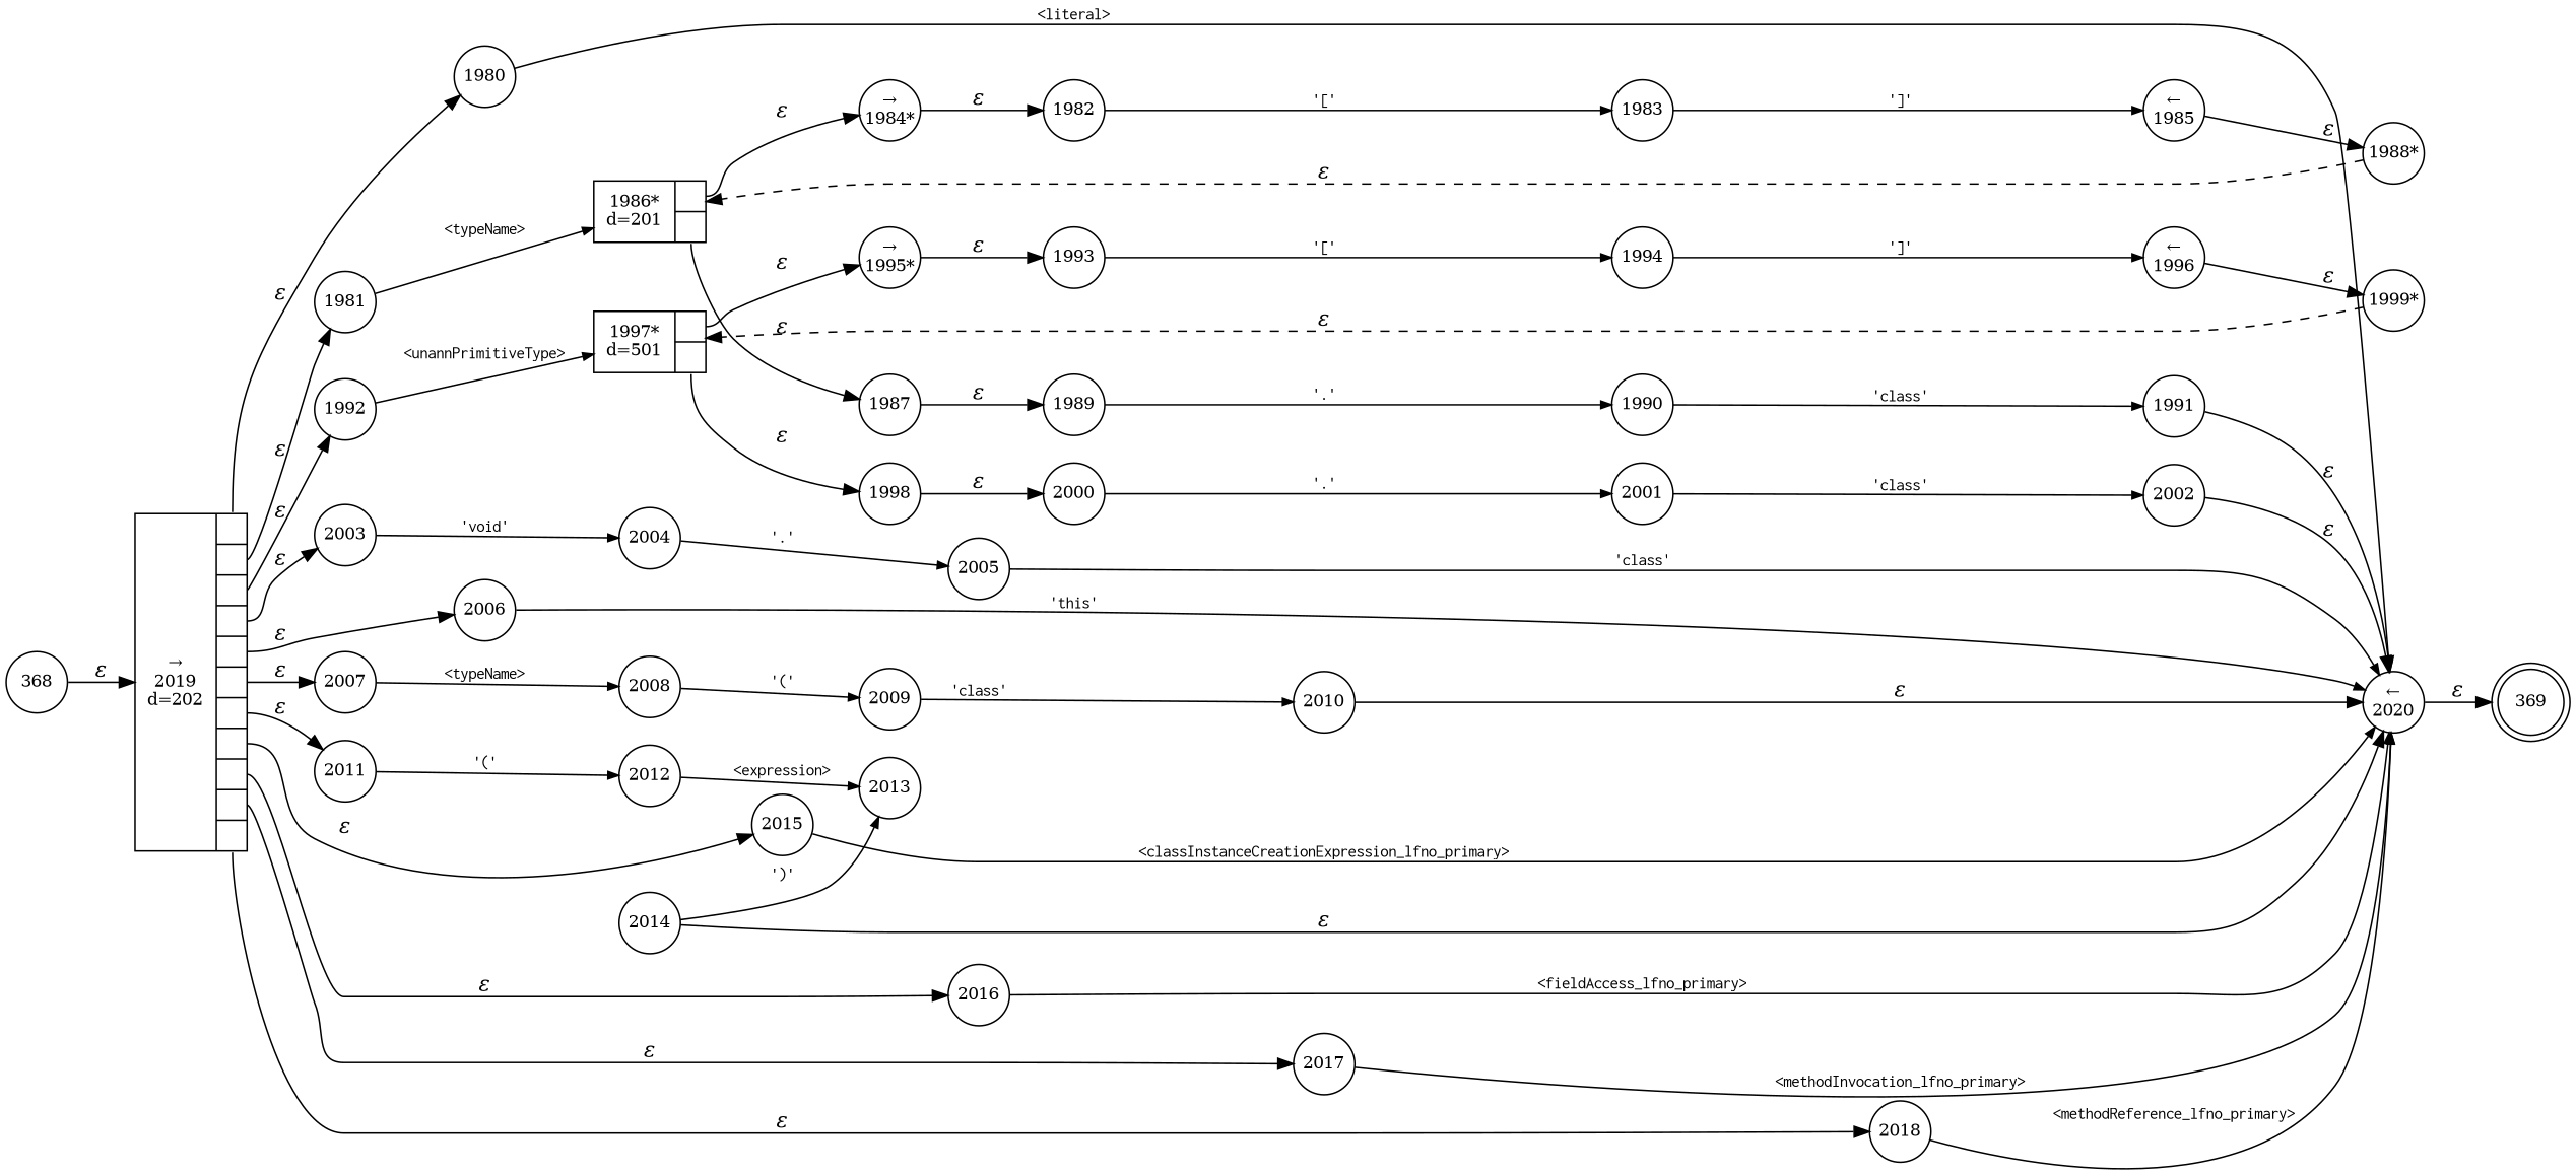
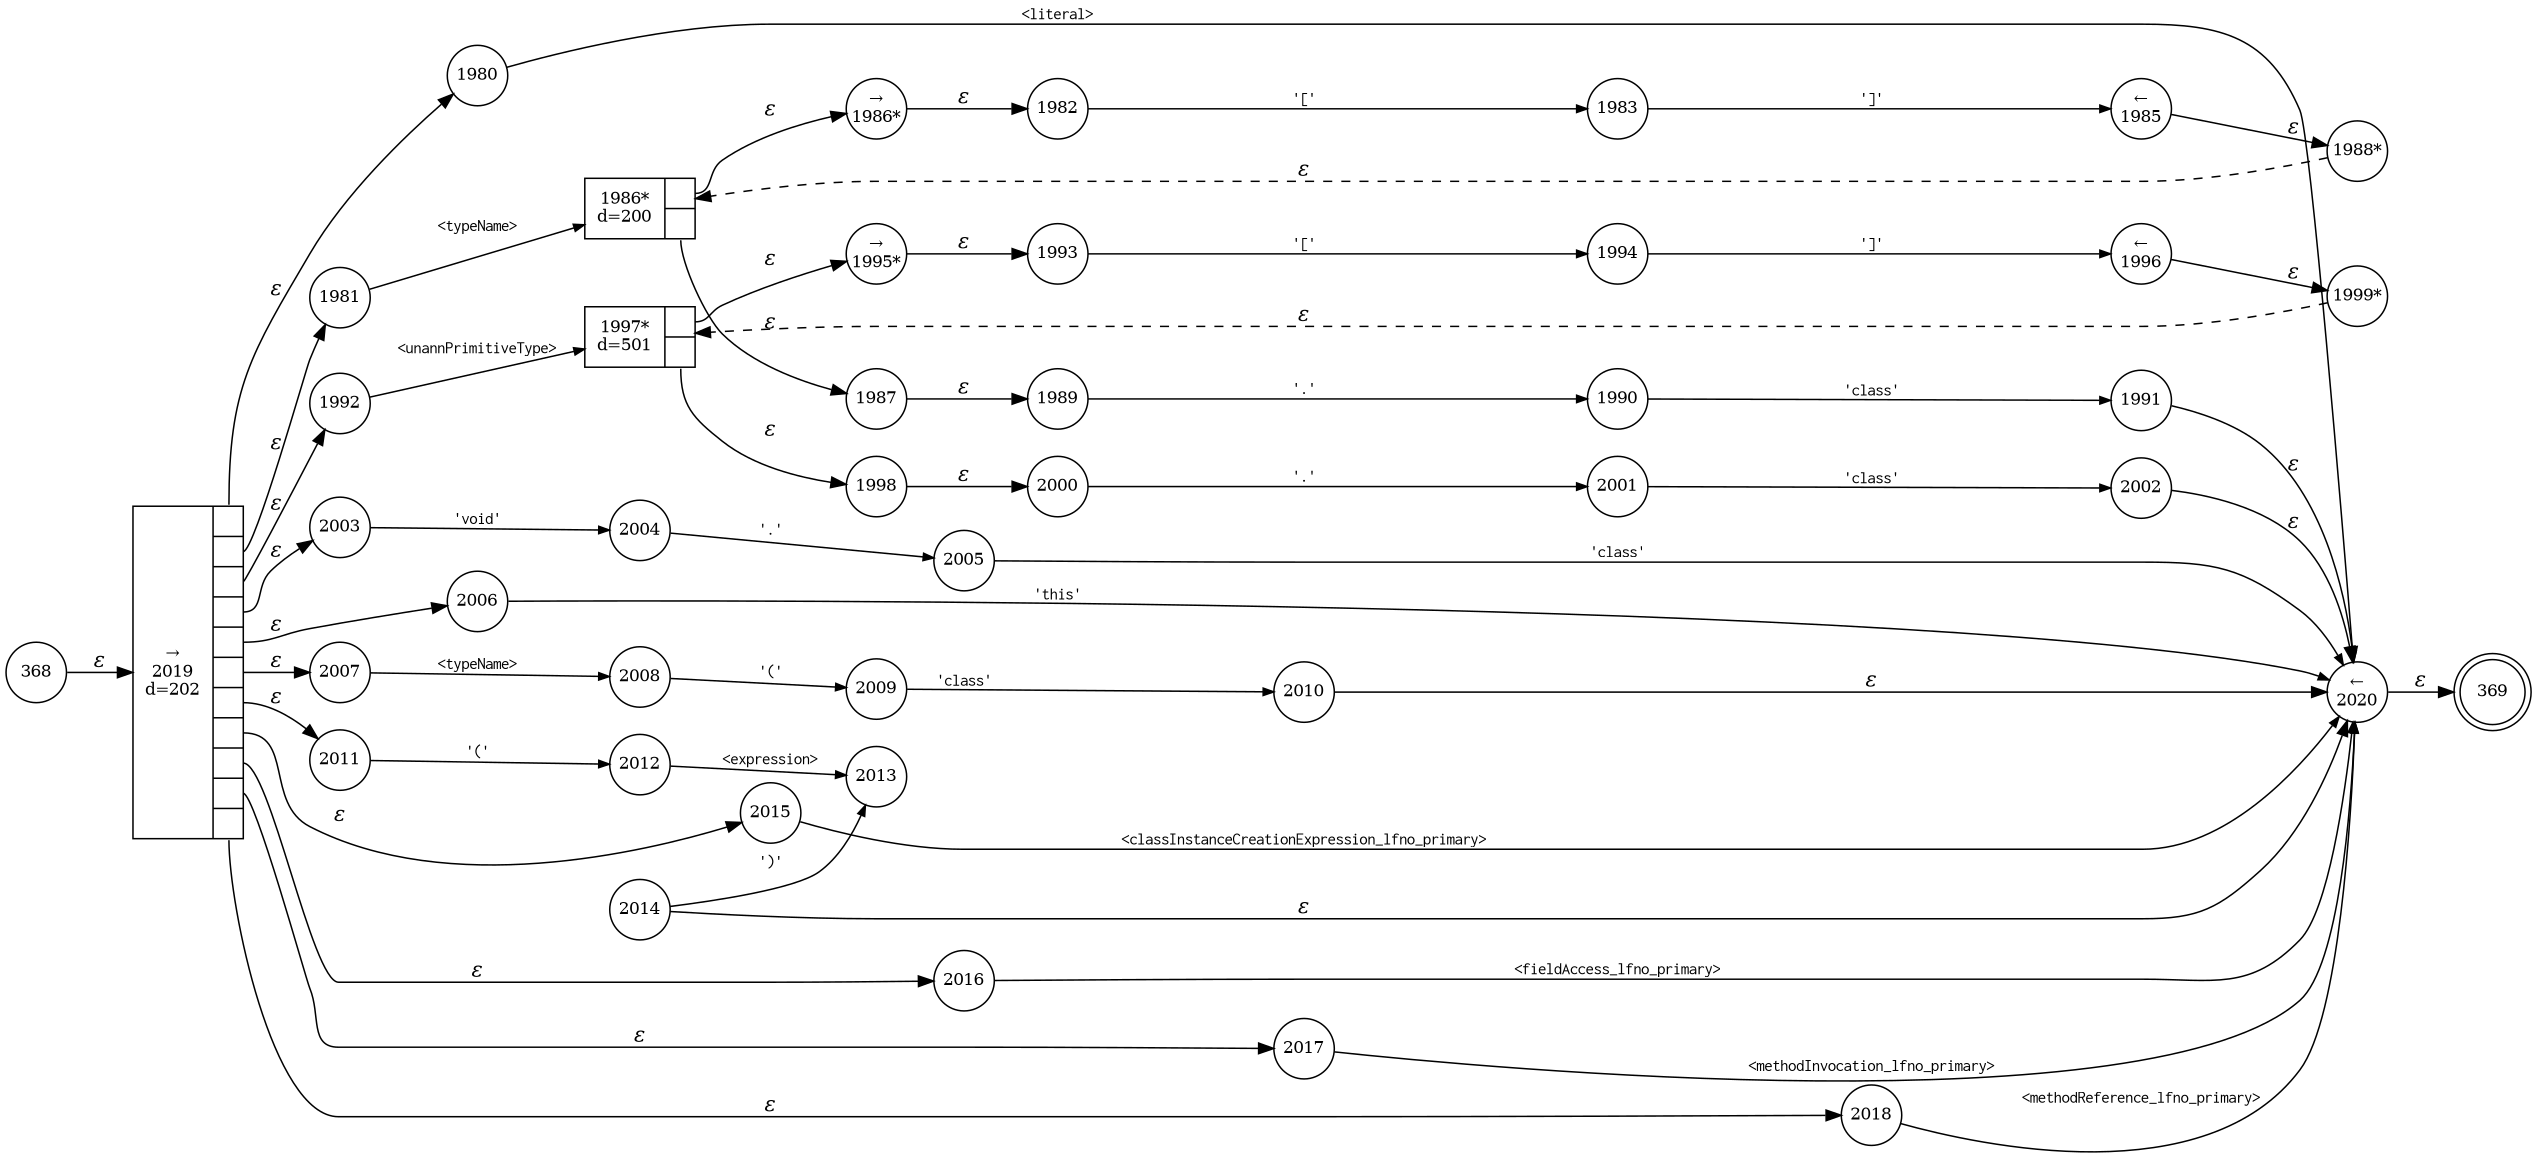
  digraph {
    rankdir=LR
    node [fixedsize=true fontsize=11 shape=circle peripheries=1]
    edge [fontname="Times-Italic"]
    n1 [label=369 shape=doublecircle width=.6 peripheries=""]
-   n2 [label="&rarr;\n1984*" width=.55]
+   n2 [label="&rarr;\n1986*" width=.55]
    n3 [label=1982 width=.55]
    n4 [label=1983 width=.55]
    n5 [label="&larr;\n1985" width=.55]
    n6 [label="1988*" width=.55]
-   n7 [fixedsize=false label="{1986*\nd=201|{<p0>|<p1>}}" shape=record]
+   n7 [fixedsize=false label="{1986*\nd=200|{<p0>|<p1>}}" shape=record]
    n8 [label=1987 width=.55]
    n9 [label=1989 width=.55]
    n10 [label=1990 width=.55]
    n11 [label=1991 width=.55]
    n12 [label="&larr;\n2020" width=.55]
    n13 [label=1992 width=.55]
    n14 [fixedsize=false label="{1997*\nd=501|{<p0>|<p1>}}" shape=record]
    n15 [label="&rarr;\n1995*" width=.55]
    n16 [label=1998 width=.55]
    n17 [label=1993 width=.55]
    n18 [label=1994 width=.55]
    n19 [label="&larr;\n1996" width=.55]
    n20 [label="1999*" width=.55]
    n21 [label=2000 width=.55]
    n22 [label=2001 width=.55]
    n23 [label=2002 width=.55]
    n24 [label=2003 width=.55]
    n25 [label=2004 width=.55]
    n26 [label=2005 width=.55]
    n27 [label=2006 width=.55]
    n28 [label=2007 width=.55]
    n29 [label=2008 width=.55]
    n30 [label=2009 width=.55]
    n31 [label=2010 width=.55]
    n32 [label=2011 width=.55]
    n33 [label=2012 width=.55]
    n34 [label=2013 width=.55]
    n35 [label=2014 width=.55]
    n36 [label=2015 width=.55]
    n37 [label=2016 width=.55]
    n38 [label=2017 width=.55]
    n39 [label=2018 width=.55]
    n40 [fixedsize=false label="{&rarr;\n2019\nd=202|{<p0>|<p1>|<p2>|<p3>|<p4>|<p5>|<p6>|<p7>|<p8>|<p9>|<p10>}}" shape=record]
    n41 [label=1980 width=.55]
    n42 [label=1981 width=.55]
    n43 [label=368 width=.55]
    n2 -> n3 [label="&epsilon;"]
    n3 -> n4 [arrowhead=normal arrowsize=.7 fontname=Courier fontsize=11 label="'['"]
    n4 -> n5 [arrowhead=normal arrowsize=.7 fontname=Courier fontsize=11 label="']'"]
    n5 -> n6 [label="&epsilon;"]
    n6 -> n7 [label="&epsilon;" style=dashed]
    n7 -> n2 [label="&epsilon;" tailport=p0]
    n7 -> n8 [label="&epsilon;" tailport=p1]
    n8 -> n9 [label="&epsilon;"]
    n9 -> n10 [arrowhead=normal arrowsize=.7 fontname=Courier fontsize=11 label="'.'"]
    n10 -> n11 [arrowhead=normal arrowsize=.7 fontname=Courier fontsize=11 label="'class'"]
    n11 -> n12 [label="&epsilon;"]
    n12 -> n1 [label="&epsilon;"]
    n13 -> n14 [arrowhead=normal arrowsize=.7 fontname=Courier fontsize=11 label="<unannPrimitiveType>"]
    n14 -> n15 [label="&epsilon;" tailport=p0]
    n14 -> n16 [label="&epsilon;" tailport=p1]
    n15 -> n17 [label="&epsilon;"]
    n16 -> n21 [label="&epsilon;"]
    n17 -> n18 [arrowhead=normal arrowsize=.7 fontname=Courier fontsize=11 label="'['"]
    n18 -> n19 [arrowhead=normal arrowsize=.7 fontname=Courier fontsize=11 label="']'"]
    n19 -> n20 [label="&epsilon;"]
    n20 -> n14 [label="&epsilon;" style=dashed]
    n21 -> n22 [arrowhead=normal arrowsize=.7 fontname=Courier fontsize=11 label="'.'"]
    n22 -> n23 [arrowhead=normal arrowsize=.7 fontname=Courier fontsize=11 label="'class'"]
    n23 -> n12 [label="&epsilon;"]
    n24 -> n25 [arrowhead=normal arrowsize=.7 fontname=Courier fontsize=11 label="'void'"]
    n25 -> n26 [arrowhead=normal arrowsize=.7 fontname=Courier fontsize=11 label="'.'"]
    n26 -> n12 [arrowhead=normal arrowsize=.7 fontname=Courier fontsize=11 label="'class'"]
    n27 -> n12 [arrowhead=normal arrowsize=.7 fontname=Courier fontsize=11 label="'this'"]
    n28 -> n29 [arrowhead=normal arrowsize=.7 fontname=Courier fontsize=11 label="<typeName>"]
    n29 -> n30 [arrowhead=normal arrowsize=.7 fontname=Courier fontsize=11 label="'('"]
    n30 -> n31 [arrowhead=normal arrowsize=.7 fontname=Courier fontsize=11 label="'class'"]
    n31 -> n12 [label="&epsilon;"]
    n32 -> n33 [arrowhead=normal arrowsize=.7 fontname=Courier fontsize=11 label="'('"]
    n33 -> n34 [arrowhead=normal arrowsize=.7 fontname=Courier fontsize=11 label="<expression>"]
    n35 -> n12 [label="&epsilon;"]
    n35 -> n34 [arrowhead=normal arrowsize=.7 fontname=Courier fontsize=11 label="')'"]
    n36 -> n12 [arrowhead=normal arrowsize=.7 fontname=Courier fontsize=11 label="<classInstanceCreationExpression_lfno_primary>"]
    n37 -> n12 [arrowhead=normal arrowsize=.7 fontname=Courier fontsize=11 label="<fieldAccess_lfno_primary>"]
    n38 -> n12 [arrowhead=normal arrowsize=.7 fontname=Courier fontsize=11 label="<methodInvocation_lfno_primary>"]
    n39 -> n12 [arrowhead=normal arrowsize=.7 fontname=Courier fontsize=11 label="<methodReference_lfno_primary>"]
    n40 -> n13 [label="&epsilon;" tailport=p2]
    n40 -> n24 [label="&epsilon;" tailport=p3]
    n40 -> n27 [label="&epsilon;" tailport=p4]
    n40 -> n28 [label="&epsilon;" tailport=p5]
    n40 -> n32 [label="&epsilon;" tailport=p6]
    n40 -> n36 [label="&epsilon;" tailport=p7]
    n40 -> n37 [label="&epsilon;" tailport=p8]
    n40 -> n38 [label="&epsilon;" tailport=p9]
    n40 -> n39 [label="&epsilon;" tailport=p10]
    n40 -> n41 [label="&epsilon;" tailport=p0]
    n40 -> n42 [label="&epsilon;" tailport=p1]
    n41 -> n12 [arrowhead=normal arrowsize=.7 fontname=Courier fontsize=11 label="<literal>"]
    n42 -> n7 [arrowhead=normal arrowsize=.7 fontname=Courier fontsize=11 label="<typeName>"]
    n43 -> n40 [label="&epsilon;"]
  }
